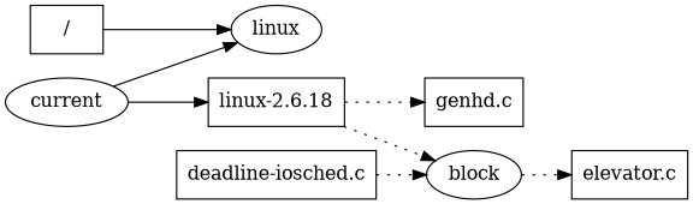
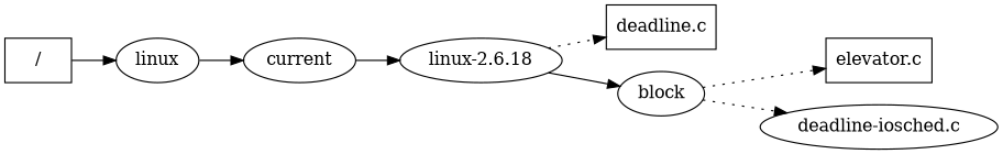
  digraph {
    rankdir=LR
    n1 [label="/" shape=box]
    n2 [label=linux]
    n3 [label=current]
-   n4 [label="genhd.c" shape=box]
+   n4 [label="deadline.c" shape=box]
    n5 [label=block]
    n6 [label="elevator.c" shape=box]
-   n7 [label="deadline-iosched.c" shape=box]
-   n8 [label="linux-2.6.18" shape=box]
+   n7 [label="deadline-iosched.c" shape=ellipse]
+   n8 [label="linux-2.6.18"]
    n1 -> n2
-   n3 -> n2
+   n2 -> n3
    n3 -> n8
    n5 -> n6 [style=dotted]
-   n7 -> n5 [style=dotted]
+   n5 -> n7 [style=dotted]
    n8 -> n4 [style=dotted]
-   n8 -> n5 [style=dotted]
+   n8 -> n5
  }
